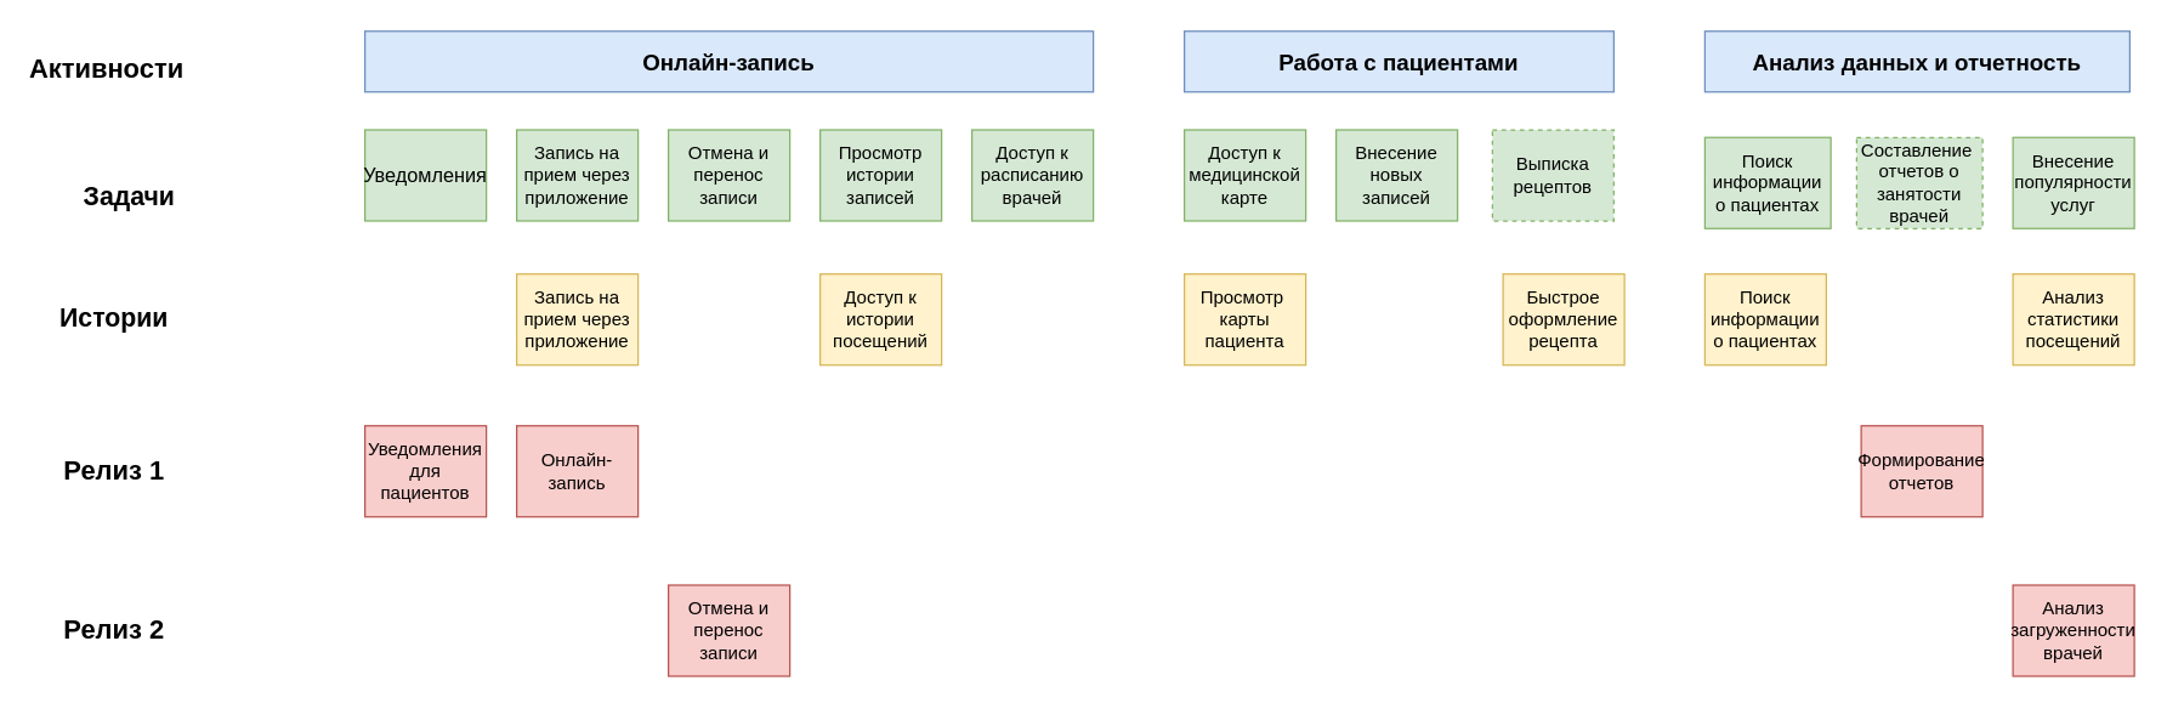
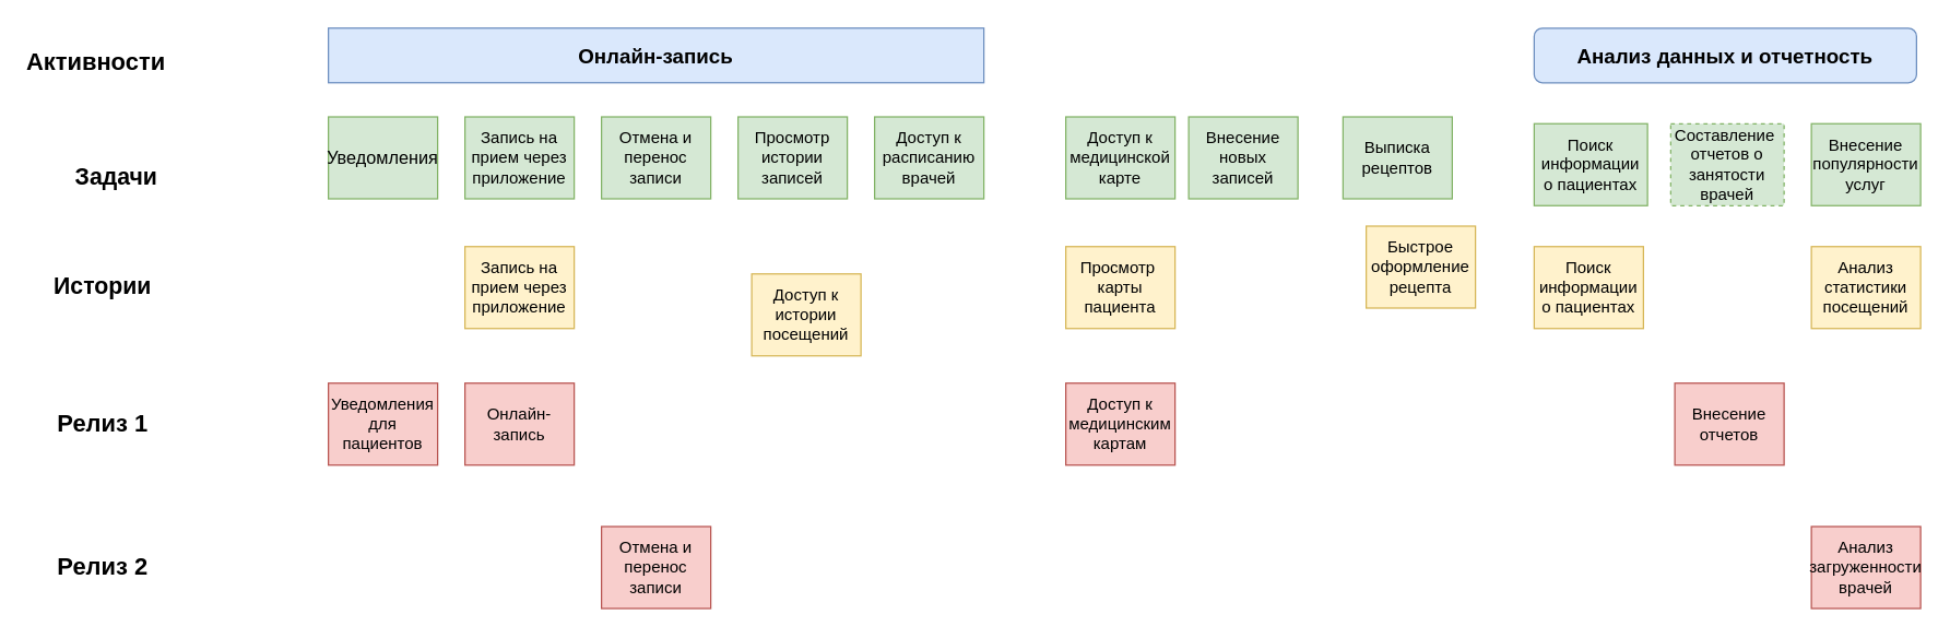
  <mxCell id="0" />
  <mxCell id="1" parent="0" />
  <mxCell id="2" value="&lt;p data-pm-slice=&quot;1 1 [&amp;quot;ordered_list&amp;quot;,{&amp;quot;spread&amp;quot;:false,&amp;quot;startingNumber&amp;quot;:1,&amp;quot;start&amp;quot;:76,&amp;quot;end&amp;quot;:260},&amp;quot;regular_list_item&amp;quot;,{&amp;quot;start&amp;quot;:76,&amp;quot;end&amp;quot;:92}]&quot;&gt;&lt;font style=&quot;font-size: 15px;&quot;&gt;&lt;b&gt;Онлайн-запись&lt;/b&gt;&lt;/font&gt;&lt;/p&gt;" style="rounded=0;whiteSpace=wrap;html=1;fillColor=#dae8fc;strokeColor=#6c8ebf;" parent="1" vertex="1"><mxGeometry y="20" width="480" height="40" as="geometry" x="240" /></mxCell>
- <mxCell id="3" value="&lt;p data-pm-slice=&quot;1 1 []&quot;&gt;&lt;strong&gt;Работа с пациентами&lt;/strong&gt;&lt;/p&gt;" style="rounded=0;whiteSpace=wrap;html=1;fillColor=#dae8fc;strokeColor=#6c8ebf;fontSize=15;" parent="1" vertex="1"><mxGeometry x="780" y="20" width="283" height="40" as="geometry" /></mxCell>
- <mxCell id="4" value="&lt;p data-pm-slice=&quot;1 1 []&quot;&gt;&lt;span&gt;&lt;strong&gt;&lt;font style=&quot;font-size: 15px;&quot;&gt;Анализ данных и отчетность&lt;/font&gt;&lt;/strong&gt;&lt;/span&gt;&lt;/p&gt;" style="rounded=0;whiteSpace=wrap;html=1;verticalAlign=middle;fillColor=#dae8fc;strokeColor=#6c8ebf;" parent="1" vertex="1"><mxGeometry x="1123" y="20" width="280" height="40" as="geometry" /></mxCell>
+ <mxCell id="4" value="&lt;p data-pm-slice=&quot;1 1 []&quot;&gt;&lt;span&gt;&lt;strong&gt;&lt;font style=&quot;font-size: 15px;&quot;&gt;Анализ данных и отчетность&lt;/font&gt;&lt;/strong&gt;&lt;/span&gt;&lt;/p&gt;" style="whiteSpace=wrap;html=1;verticalAlign=middle;fillColor=#dae8fc;strokeColor=#6c8ebf;rounded=1;" parent="1" vertex="1"><mxGeometry x="1123" y="20" width="280" height="40" as="geometry" /></mxCell>
  <mxCell id="5" value="&lt;h3 data-pm-slice=&quot;1 1 []&quot;&gt;&lt;strong&gt;Активности&lt;/strong&gt;&lt;/h3&gt;&lt;p&gt;&lt;/p&gt;" style="text;html=1;align=center;verticalAlign=middle;whiteSpace=wrap;rounded=0;fontSize=15;" parent="1" vertex="1"><mxGeometry x="20" y="30" width="100" height="30" as="geometry" /></mxCell>
  <mxCell id="6" value="&lt;p data-pm-slice=&quot;1 1 [&amp;quot;list&amp;quot;,{&amp;quot;spread&amp;quot;:false,&amp;quot;start&amp;quot;:311,&amp;quot;end&amp;quot;:444},&amp;quot;regular_list_item&amp;quot;,{&amp;quot;start&amp;quot;:311,&amp;quot;end&amp;quot;:339}]&quot;&gt;Запись на прием через приложение&lt;/p&gt;" style="rounded=0;whiteSpace=wrap;html=1;fillColor=#d5e8d4;strokeColor=#82b366;" parent="1" vertex="1"><mxGeometry x="340" y="85" width="80" height="60" as="geometry" /></mxCell>
  <mxCell id="7" value="&lt;span&gt;&lt;font style=&quot;font-size: 17px;&quot;&gt;Задачи&lt;/font&gt;&lt;/span&gt;" style="text;html=1;align=center;verticalAlign=middle;whiteSpace=wrap;rounded=0;fontSize=15;fontStyle=1" parent="1" vertex="1"><mxGeometry x="50" y="115" width="70" height="30" as="geometry" /></mxCell>
  <mxCell id="8" value="&lt;p data-pm-slice=&quot;1 1 [&amp;quot;list&amp;quot;,{&amp;quot;spread&amp;quot;:false,&amp;quot;start&amp;quot;:311,&amp;quot;end&amp;quot;:444},&amp;quot;regular_list_item&amp;quot;,{&amp;quot;start&amp;quot;:389,&amp;quot;end&amp;quot;:415}]&quot;&gt;Просмотр истории записей&lt;/p&gt;" style="rounded=0;whiteSpace=wrap;html=1;fillColor=#d5e8d4;strokeColor=#82b366;" parent="1" vertex="1"><mxGeometry x="540" y="85" width="80" height="60" as="geometry" /></mxCell>
  <mxCell id="9" value="&lt;p data-pm-slice=&quot;1 1 [&amp;quot;list&amp;quot;,{&amp;quot;spread&amp;quot;:false,&amp;quot;start&amp;quot;:311,&amp;quot;end&amp;quot;:444},&amp;quot;regular_list_item&amp;quot;,{&amp;quot;start&amp;quot;:416,&amp;quot;end&amp;quot;:444}]&quot;&gt;Доступ к расписанию врачей&lt;/p&gt;" style="rounded=0;whiteSpace=wrap;html=1;fillColor=#d5e8d4;strokeColor=#82b366;" parent="1" vertex="1"><mxGeometry x="640" y="85" width="80" height="60" as="geometry" /></mxCell>
  <mxCell id="10" value="&lt;p data-pm-slice=&quot;1 1 [&amp;quot;list&amp;quot;,{&amp;quot;spread&amp;quot;:false,&amp;quot;start&amp;quot;:311,&amp;quot;end&amp;quot;:444},&amp;quot;regular_list_item&amp;quot;,{&amp;quot;start&amp;quot;:340,&amp;quot;end&amp;quot;:365}]&quot;&gt;Отмена и перенос записи&lt;/p&gt;" style="rounded=0;whiteSpace=wrap;html=1;fillColor=#d5e8d4;strokeColor=#82b366;" parent="1" vertex="1"><mxGeometry x="440" y="85" width="80" height="60" as="geometry" /></mxCell>
  <mxCell id="11" value="Доступ к медицинской карте" style="rounded=0;whiteSpace=wrap;html=1;fillColor=#d5e8d4;strokeColor=#82b366;" parent="1" vertex="1"><mxGeometry x="780" y="85" width="80" height="60" as="geometry" /></mxCell>
- <mxCell id="12" value="Внесение новых записей" style="rounded=0;whiteSpace=wrap;html=1;fillColor=#d5e8d4;strokeColor=#82b366;" parent="1" vertex="1"><mxGeometry x="880" y="85" width="80" height="60" as="geometry" /></mxCell>
- <mxCell id="13" value="Выписка рецептов" style="rounded=0;whiteSpace=wrap;html=1;fillColor=#d5e8d4;strokeColor=#82b366;dashed=1;" parent="1" vertex="1"><mxGeometry x="983" y="85" width="80" height="60" as="geometry" /></mxCell>
+ <mxCell id="12" value="Внесение новых записей" style="rounded=0;whiteSpace=wrap;html=1;fillColor=#d5e8d4;strokeColor=#82b366;" parent="1" vertex="1"><mxGeometry x="870" y="85" width="80" height="60" as="geometry" /></mxCell>
+ <mxCell id="13" value="Выписка рецептов" style="rounded=0;whiteSpace=wrap;html=1;fillColor=#d5e8d4;strokeColor=#82b366;" parent="1" vertex="1"><mxGeometry x="983" y="85" width="80" height="60" as="geometry" /></mxCell>
  <mxCell id="14" value="Поиск информации о пациентах" style="rounded=0;whiteSpace=wrap;html=1;fillColor=#d5e8d4;strokeColor=#82b366;" parent="1" vertex="1"><mxGeometry x="1123" y="90" width="83" height="60" as="geometry" /></mxCell>
  <mxCell id="15" value="Составление&amp;nbsp; отчетов о занятости врачей" style="rounded=0;whiteSpace=wrap;html=1;fillColor=#d5e8d4;strokeColor=#82b366;dashed=1;" parent="1" vertex="1"><mxGeometry x="1223" y="90" width="83" height="60" as="geometry" /></mxCell>
  <mxCell id="16" value="Внесение популярности услуг" style="rounded=0;whiteSpace=wrap;html=1;fillColor=#d5e8d4;strokeColor=#82b366;" parent="1" vertex="1"><mxGeometry x="1326" y="90" width="80" height="60" as="geometry" /></mxCell>
  <mxCell id="17" value="&lt;font style=&quot;font-size: 13px;&quot;&gt;Уведомления&lt;/font&gt;" style="rounded=0;whiteSpace=wrap;html=1;fillColor=#d5e8d4;strokeColor=#82b366;" vertex="1" parent="1"><mxGeometry y="85" width="80" height="60" as="geometry" x="240" /></mxCell>
  <mxCell id="18" value="&lt;span&gt;&lt;font style=&quot;font-size: 17px;&quot;&gt;Истории&lt;/font&gt;&lt;/span&gt;" style="text;html=1;align=center;verticalAlign=middle;whiteSpace=wrap;rounded=0;fontSize=15;fontStyle=1" vertex="1" parent="1"><mxGeometry x="30" y="195" width="90" height="30" as="geometry" /></mxCell>
  <mxCell id="19" value="&lt;h3 data-pm-slice=&quot;1 1 []&quot;&gt;&lt;strong&gt;Релиз 1&lt;/strong&gt;&lt;/h3&gt;" style="text;html=1;align=center;verticalAlign=middle;whiteSpace=wrap;rounded=0;fontSize=15;fontStyle=1" vertex="1" parent="1"><mxGeometry x="35" y="295" width="80" height="30" as="geometry" /></mxCell>
- <mxCell id="20" value="&lt;p data-pm-slice=&quot;1 1 [&amp;quot;list&amp;quot;,{&amp;quot;spread&amp;quot;:false,&amp;quot;start&amp;quot;:1257,&amp;quot;end&amp;quot;:1347},&amp;quot;regular_list_item&amp;quot;,{&amp;quot;start&amp;quot;:1319,&amp;quot;end&amp;quot;:1347}]&quot;&gt;Доступ к истории посещений&lt;/p&gt;" style="rounded=0;whiteSpace=wrap;html=1;fillColor=#fff2cc;strokeColor=#d6b656;" vertex="1" parent="1"><mxGeometry x="540" y="180" width="80" height="60" as="geometry" /></mxCell>
+ <mxCell id="20" value="&lt;p data-pm-slice=&quot;1 1 [&amp;quot;list&amp;quot;,{&amp;quot;spread&amp;quot;:false,&amp;quot;start&amp;quot;:1257,&amp;quot;end&amp;quot;:1347},&amp;quot;regular_list_item&amp;quot;,{&amp;quot;start&amp;quot;:1319,&amp;quot;end&amp;quot;:1347}]&quot;&gt;Доступ к истории посещений&lt;/p&gt;" style="rounded=0;whiteSpace=wrap;html=1;fillColor=#fff2cc;strokeColor=#d6b656;" vertex="1" parent="1"><mxGeometry x="550" y="200" width="80" height="60" as="geometry" /></mxCell>
  <mxCell id="21" value="&lt;p data-pm-slice=&quot;1 1 [&amp;quot;list&amp;quot;,{&amp;quot;spread&amp;quot;:false,&amp;quot;start&amp;quot;:1257,&amp;quot;end&amp;quot;:1347},&amp;quot;regular_list_item&amp;quot;,{&amp;quot;start&amp;quot;:1257,&amp;quot;end&amp;quot;:1285}]&quot;&gt;Запись на прием через приложение&lt;/p&gt;" style="rounded=0;whiteSpace=wrap;html=1;fillColor=#fff2cc;strokeColor=#d6b656;" vertex="1" parent="1"><mxGeometry x="340" y="180" width="80" height="60" as="geometry" /></mxCell>
  <mxCell id="22" value="&lt;p data-pm-slice=&quot;1 1 [&amp;quot;list&amp;quot;,{&amp;quot;spread&amp;quot;:false,&amp;quot;start&amp;quot;:1364,&amp;quot;end&amp;quot;:1430},&amp;quot;regular_list_item&amp;quot;,{&amp;quot;start&amp;quot;:1364,&amp;quot;end&amp;quot;:1401}]&quot;&gt;Просмотр&amp;nbsp; карты пациента&lt;/p&gt;" style="rounded=0;whiteSpace=wrap;html=1;fillColor=#fff2cc;strokeColor=#d6b656;" vertex="1" parent="1"><mxGeometry x="780" y="180" width="80" height="60" as="geometry" /></mxCell>
  <mxCell id="23" value="&lt;p data-pm-slice=&quot;1 1 []&quot;&gt;Онлайн-запись&lt;/p&gt;" style="rounded=0;whiteSpace=wrap;html=1;fillColor=#f8cecc;strokeColor=#b85450;" vertex="1" parent="1"><mxGeometry x="340" y="280" width="80" height="60" as="geometry" /></mxCell>
- <mxCell id="24" value="&lt;p data-pm-slice=&quot;1 1 [&amp;quot;list&amp;quot;,{&amp;quot;spread&amp;quot;:false,&amp;quot;start&amp;quot;:1364,&amp;quot;end&amp;quot;:1430},&amp;quot;regular_list_item&amp;quot;,{&amp;quot;start&amp;quot;:1402,&amp;quot;end&amp;quot;:1430}]&quot;&gt;Быстрое оформление рецепта&lt;/p&gt;" style="rounded=0;whiteSpace=wrap;html=1;fillColor=#fff2cc;strokeColor=#d6b656;" vertex="1" parent="1"><mxGeometry x="990" y="180" width="80" height="60" as="geometry" /></mxCell>
+ <mxCell id="24" value="&lt;p data-pm-slice=&quot;1 1 [&amp;quot;list&amp;quot;,{&amp;quot;spread&amp;quot;:false,&amp;quot;start&amp;quot;:1364,&amp;quot;end&amp;quot;:1430},&amp;quot;regular_list_item&amp;quot;,{&amp;quot;start&amp;quot;:1402,&amp;quot;end&amp;quot;:1430}]&quot;&gt;Быстрое оформление рецепта&lt;/p&gt;" style="rounded=0;whiteSpace=wrap;html=1;fillColor=#fff2cc;strokeColor=#d6b656;" vertex="1" parent="1"><mxGeometry x="1000" y="165" width="80" height="60" as="geometry" /></mxCell>
  <mxCell id="25" value="&lt;p data-pm-slice=&quot;1 1 [&amp;quot;list&amp;quot;,{&amp;quot;spread&amp;quot;:false,&amp;quot;start&amp;quot;:1456,&amp;quot;end&amp;quot;:1516},&amp;quot;regular_list_item&amp;quot;,{&amp;quot;start&amp;quot;:1487,&amp;quot;end&amp;quot;:1516}]&quot;&gt;Анализ статистики посещений&lt;/p&gt;" style="rounded=0;whiteSpace=wrap;html=1;fillColor=#fff2cc;strokeColor=#d6b656;" vertex="1" parent="1"><mxGeometry x="1326" y="180" width="80" height="60" as="geometry" /></mxCell>
  <mxCell id="26" value="&lt;p data-pm-slice=&quot;1 1 [&amp;quot;list&amp;quot;,{&amp;quot;spread&amp;quot;:false,&amp;quot;start&amp;quot;:1456,&amp;quot;end&amp;quot;:1516},&amp;quot;regular_list_item&amp;quot;,{&amp;quot;start&amp;quot;:1456,&amp;quot;end&amp;quot;:1486}]&quot;&gt;Поиск информации о пациентах&lt;/p&gt;" style="rounded=0;whiteSpace=wrap;html=1;fillColor=#fff2cc;strokeColor=#d6b656;" vertex="1" parent="1"><mxGeometry x="1123" y="180" width="80" height="60" as="geometry" /></mxCell>
  <mxCell id="27" value="&lt;p data-pm-slice=&quot;1 1 []&quot;&gt;Уведомления для пациентов&lt;/p&gt;" style="rounded=0;whiteSpace=wrap;html=1;fillColor=#f8cecc;strokeColor=#b85450;" vertex="1" parent="1"><mxGeometry y="280" width="80" height="60" as="geometry" x="240" /></mxCell>
- <mxCell id="28" value="&lt;p data-pm-slice=&quot;1 1 []&quot;&gt;Формирование отчетов&lt;/p&gt;" style="rounded=0;whiteSpace=wrap;html=1;fillColor=#f8cecc;strokeColor=#b85450;" vertex="1" parent="1"><mxGeometry x="1226" y="280" width="80" height="60" as="geometry" /></mxCell>
+ <mxCell id="28" value="&lt;p data-pm-slice=&quot;1 1 []&quot;&gt;Внесение отчетов&lt;/p&gt;" style="rounded=0;whiteSpace=wrap;html=1;fillColor=#f8cecc;strokeColor=#b85450;" vertex="1" parent="1"><mxGeometry x="1226" y="280" width="80" height="60" as="geometry" /></mxCell>
+ <mxCell id="29" value="&lt;p data-pm-slice=&quot;1 1 []&quot;&gt;Доступ к медицинским картам&lt;/p&gt;" style="rounded=0;whiteSpace=wrap;html=1;fillColor=#f8cecc;strokeColor=#b85450;" vertex="1" parent="1"><mxGeometry x="780" y="280" width="80" height="60" as="geometry" /></mxCell>
  <mxCell id="30" value="&lt;h3 data-pm-slice=&quot;1 1 []&quot;&gt;&lt;strong&gt;Релиз 2&lt;/strong&gt;&lt;/h3&gt;" style="text;html=1;align=center;verticalAlign=middle;whiteSpace=wrap;rounded=0;fontSize=15;fontStyle=1" vertex="1" parent="1"><mxGeometry x="35" y="400" width="80" height="30" as="geometry" /></mxCell>
  <mxCell id="31" value="&lt;p data-pm-slice=&quot;1 1 []&quot;&gt;Отмена и перенос записи&lt;/p&gt;" style="rounded=0;whiteSpace=wrap;html=1;fillColor=#f8cecc;strokeColor=#b85450;" vertex="1" parent="1"><mxGeometry x="440" y="385" width="80" height="60" as="geometry" /></mxCell>
  <mxCell id="32" value="&lt;p data-pm-slice=&quot;1 1 []&quot;&gt;Анализ загруженности врачей&lt;/p&gt;" style="rounded=0;whiteSpace=wrap;html=1;fillColor=#f8cecc;strokeColor=#b85450;" vertex="1" parent="1"><mxGeometry x="1326" y="385" width="80" height="60" as="geometry" /></mxCell>
